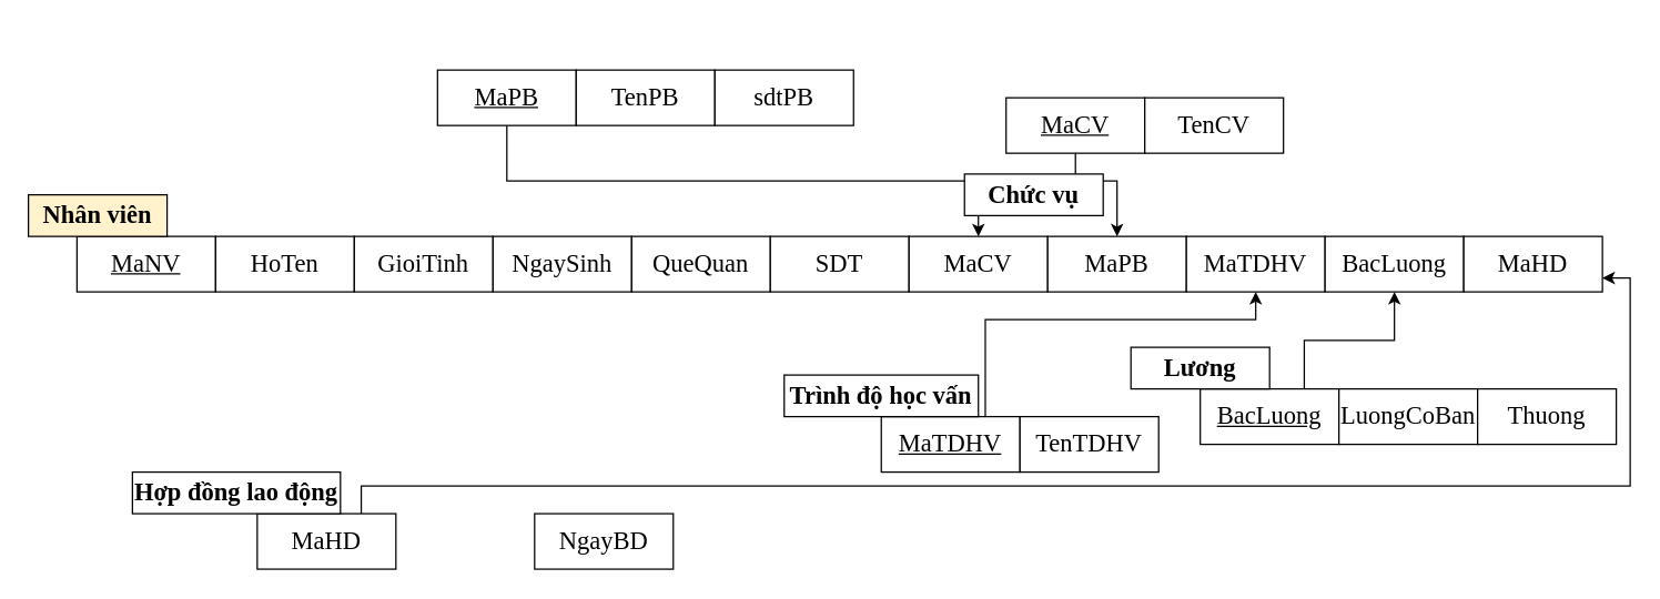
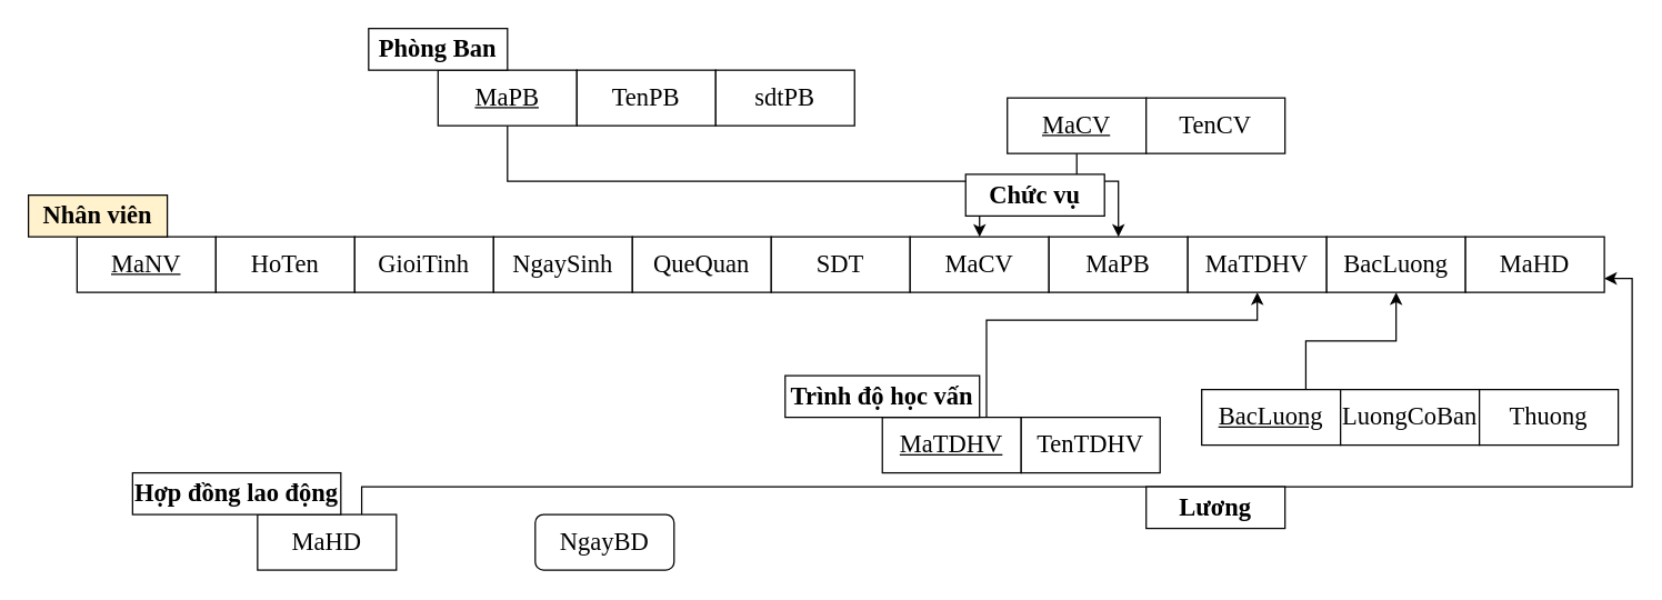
  <mxCell id="0" />
  <mxCell id="1" parent="0" />
  <mxCell id="2" value="&lt;h6 style=&quot;font-size: 18px;&quot;&gt;&lt;font style=&quot;font-size: 18px; font-weight: normal;&quot;&gt;&lt;u&gt;MaNV&lt;/u&gt;&lt;/font&gt;&lt;/h6&gt;" style="rounded=0;whiteSpace=wrap;html=1;shadow=0;glass=0;sketch=0;hachureGap=4;jiggle=2;curveFitting=1;fontFamily=Times New Roman;fontSize=18;labelBackgroundColor=none;" vertex="1" parent="1"><mxGeometry x="55" y="170" width="100" height="40" as="geometry" /></mxCell>
  <mxCell id="3" value="HoTen" style="rounded=0;whiteSpace=wrap;html=1;shadow=0;glass=0;sketch=0;hachureGap=4;jiggle=2;curveFitting=1;fontFamily=Times New Roman;fontSize=18;labelBackgroundColor=none;" vertex="1" parent="1"><mxGeometry x="155" y="170" width="100" height="40" as="geometry" /></mxCell>
  <mxCell id="4" value="GioiTinh" style="rounded=0;whiteSpace=wrap;html=1;shadow=0;glass=0;sketch=0;hachureGap=4;jiggle=2;curveFitting=1;fontFamily=Times New Roman;fontSize=18;labelBackgroundColor=none;" vertex="1" parent="1"><mxGeometry x="255" y="170" width="100" height="40" as="geometry" /></mxCell>
  <mxCell id="5" value="NgaySinh" style="rounded=0;whiteSpace=wrap;html=1;shadow=0;glass=0;sketch=0;hachureGap=4;jiggle=2;curveFitting=1;fontFamily=Times New Roman;fontSize=18;labelBackgroundColor=none;" vertex="1" parent="1"><mxGeometry x="355" y="170" width="100" height="40" as="geometry" /></mxCell>
  <mxCell id="6" value="QueQuan" style="rounded=0;whiteSpace=wrap;html=1;shadow=0;glass=0;sketch=0;hachureGap=4;jiggle=2;curveFitting=1;fontFamily=Times New Roman;fontSize=18;labelBackgroundColor=none;" vertex="1" parent="1"><mxGeometry x="455" y="170" width="100" height="40" as="geometry" /></mxCell>
  <mxCell id="7" value="SDT" style="rounded=0;whiteSpace=wrap;html=1;shadow=0;glass=0;sketch=0;hachureGap=4;jiggle=2;curveFitting=1;fontFamily=Times New Roman;fontSize=18;labelBackgroundColor=none;" vertex="1" parent="1"><mxGeometry x="555" y="170" width="100" height="40" as="geometry" /></mxCell>
  <mxCell id="8" value="MaCV" style="rounded=0;whiteSpace=wrap;html=1;shadow=0;glass=0;sketch=0;hachureGap=4;jiggle=2;curveFitting=1;fontFamily=Times New Roman;fontSize=18;labelBackgroundColor=none;" vertex="1" parent="1"><mxGeometry x="655" y="170" width="100" height="40" as="geometry" /></mxCell>
  <mxCell id="9" value="MaPB" style="rounded=0;whiteSpace=wrap;html=1;shadow=0;glass=0;sketch=0;hachureGap=4;jiggle=2;curveFitting=1;fontFamily=Times New Roman;fontSize=18;labelBackgroundColor=none;" vertex="1" parent="1"><mxGeometry x="755" y="170" width="100" height="40" as="geometry" /></mxCell>
  <mxCell id="10" value="MaTDHV" style="rounded=0;whiteSpace=wrap;html=1;shadow=0;glass=0;sketch=0;hachureGap=4;jiggle=2;curveFitting=1;fontFamily=Times New Roman;fontSize=18;labelBackgroundColor=none;" vertex="1" parent="1"><mxGeometry x="855" y="170" width="100" height="40" as="geometry" /></mxCell>
  <mxCell id="11" value="BacLuong" style="rounded=0;whiteSpace=wrap;html=1;shadow=0;glass=0;sketch=0;hachureGap=4;jiggle=2;curveFitting=1;fontFamily=Times New Roman;fontSize=18;labelBackgroundColor=none;" vertex="1" parent="1"><mxGeometry x="955" y="170" width="100" height="40" as="geometry" /></mxCell>
  <mxCell id="12" style="edgeStyle=orthogonalEdgeStyle;rounded=0;hachureGap=4;orthogonalLoop=1;jettySize=auto;html=1;exitX=0.5;exitY=1;exitDx=0;exitDy=0;entryX=0.5;entryY=0;entryDx=0;entryDy=0;fontFamily=Times New Roman;fontSize=18;shadow=0;" edge="1" parent="1" source="13" target="9"><mxGeometry relative="1" as="geometry" /></mxCell>
  <mxCell id="13" value="&lt;u&gt;MaPB&lt;/u&gt;" style="rounded=0;whiteSpace=wrap;html=1;shadow=0;glass=0;sketch=0;hachureGap=4;jiggle=2;curveFitting=1;fontFamily=Times New Roman;fontSize=18;labelBackgroundColor=none;" vertex="1" parent="1"><mxGeometry x="315" y="50" width="100" height="40" as="geometry" /></mxCell>
  <mxCell id="14" value="TenPB" style="rounded=0;whiteSpace=wrap;html=1;shadow=0;glass=0;sketch=0;hachureGap=4;jiggle=2;curveFitting=1;fontFamily=Times New Roman;fontSize=18;labelBackgroundColor=none;" vertex="1" parent="1"><mxGeometry x="415" y="50" width="100" height="40" as="geometry" /></mxCell>
  <mxCell id="15" value="sdtPB" style="rounded=0;whiteSpace=wrap;html=1;shadow=0;glass=0;sketch=0;hachureGap=4;jiggle=2;curveFitting=1;fontFamily=Times New Roman;fontSize=18;labelBackgroundColor=none;" vertex="1" parent="1"><mxGeometry x="515" y="50" width="100" height="40" as="geometry" /></mxCell>
  <mxCell id="16" style="edgeStyle=orthogonalEdgeStyle;rounded=0;sketch=0;hachureGap=4;jiggle=2;curveFitting=1;orthogonalLoop=1;jettySize=auto;html=1;exitX=0.5;exitY=1;exitDx=0;exitDy=0;shadow=0;fontFamily=Times New Roman;fontSize=18;" edge="1" parent="1" source="17" target="8"><mxGeometry relative="1" as="geometry" /></mxCell>
  <mxCell id="17" value="&lt;u&gt;MaCV&lt;/u&gt;" style="rounded=0;whiteSpace=wrap;html=1;shadow=0;glass=0;sketch=0;hachureGap=4;jiggle=2;curveFitting=1;fontFamily=Times New Roman;fontSize=18;labelBackgroundColor=none;" vertex="1" parent="1"><mxGeometry x="725" y="70" width="100" height="40" as="geometry" /></mxCell>
  <mxCell id="18" value="TenCV" style="rounded=0;whiteSpace=wrap;html=1;shadow=0;glass=0;sketch=0;hachureGap=4;jiggle=2;curveFitting=1;fontFamily=Times New Roman;fontSize=18;labelBackgroundColor=none;" vertex="1" parent="1"><mxGeometry x="825" y="70" width="100" height="40" as="geometry" /></mxCell>
  <mxCell id="19" style="edgeStyle=orthogonalEdgeStyle;rounded=0;sketch=0;hachureGap=4;jiggle=2;curveFitting=1;orthogonalLoop=1;jettySize=auto;html=1;exitX=0.75;exitY=0;exitDx=0;exitDy=0;entryX=0.5;entryY=1;entryDx=0;entryDy=0;shadow=0;fontFamily=Times New Roman;fontSize=18;" edge="1" parent="1" source="20" target="10"><mxGeometry relative="1" as="geometry"><Array as="points"><mxPoint x="710" y="230" /><mxPoint x="905" y="230" /></Array></mxGeometry></mxCell>
  <mxCell id="20" value="&lt;u&gt;MaTDHV&lt;/u&gt;" style="rounded=0;whiteSpace=wrap;html=1;shadow=0;glass=0;sketch=0;hachureGap=4;jiggle=2;curveFitting=1;fontFamily=Times New Roman;fontSize=18;labelBackgroundColor=none;" vertex="1" parent="1"><mxGeometry x="635" y="300" width="100" height="40" as="geometry" /></mxCell>
  <mxCell id="21" value="TenTDHV" style="rounded=0;whiteSpace=wrap;html=1;shadow=0;glass=0;sketch=0;hachureGap=4;jiggle=2;curveFitting=1;fontFamily=Times New Roman;fontSize=18;labelBackgroundColor=none;" vertex="1" parent="1"><mxGeometry x="735" y="300" width="100" height="40" as="geometry" /></mxCell>
  <mxCell id="22" style="edgeStyle=orthogonalEdgeStyle;rounded=0;sketch=0;hachureGap=4;jiggle=2;curveFitting=1;orthogonalLoop=1;jettySize=auto;html=1;exitX=0.75;exitY=0;exitDx=0;exitDy=0;entryX=0.5;entryY=1;entryDx=0;entryDy=0;shadow=0;fontFamily=Times New Roman;fontSize=18;" edge="1" parent="1" source="23" target="11"><mxGeometry relative="1" as="geometry" /></mxCell>
  <mxCell id="23" value="&lt;u&gt;BacLuong&lt;/u&gt;" style="rounded=0;whiteSpace=wrap;html=1;shadow=0;glass=0;sketch=0;hachureGap=4;jiggle=2;curveFitting=1;fontFamily=Times New Roman;fontSize=18;labelBackgroundColor=none;" vertex="1" parent="1"><mxGeometry x="865" y="280" width="100" height="40" as="geometry" /></mxCell>
  <mxCell id="24" value="LuongCoBan" style="rounded=0;whiteSpace=wrap;html=1;shadow=0;glass=0;sketch=0;hachureGap=4;jiggle=2;curveFitting=1;fontFamily=Times New Roman;fontSize=18;labelBackgroundColor=none;" vertex="1" parent="1"><mxGeometry x="965" y="280" width="100" height="40" as="geometry" /></mxCell>
  <mxCell id="25" value="Thuong" style="rounded=0;whiteSpace=wrap;html=1;shadow=0;glass=0;sketch=0;hachureGap=4;jiggle=2;curveFitting=1;fontFamily=Times New Roman;fontSize=18;labelBackgroundColor=none;" vertex="1" parent="1"><mxGeometry x="1065" y="280" width="100" height="40" as="geometry" /></mxCell>
  <mxCell id="26" style="edgeStyle=orthogonalEdgeStyle;rounded=0;sketch=0;hachureGap=4;jiggle=2;curveFitting=1;orthogonalLoop=1;jettySize=auto;html=1;exitX=0.75;exitY=0;exitDx=0;exitDy=0;entryX=1;entryY=0.75;entryDx=0;entryDy=0;shadow=0;fontFamily=Times New Roman;fontSize=18;" edge="1" parent="1" source="27" target="35"><mxGeometry relative="1" as="geometry"><Array as="points"><mxPoint x="260" y="350" /><mxPoint x="1175" y="350" /><mxPoint x="1175" y="200" /></Array></mxGeometry></mxCell>
  <mxCell id="27" value="MaHD" style="rounded=0;whiteSpace=wrap;html=1;shadow=0;glass=0;sketch=0;hachureGap=4;jiggle=2;curveFitting=1;fontFamily=Times New Roman;fontSize=18;labelBackgroundColor=none;" vertex="1" parent="1"><mxGeometry x="185" y="370" width="100" height="40" as="geometry" /></mxCell>
- <mxCell id="28" value="NgayBD" style="rounded=0;whiteSpace=wrap;html=1;shadow=0;glass=0;sketch=0;hachureGap=4;jiggle=2;curveFitting=1;fontFamily=Times New Roman;fontSize=18;labelBackgroundColor=none;" vertex="1" parent="1"><mxGeometry x="385" y="370" width="100" height="40" as="geometry" /></mxCell>
+ <mxCell id="28" value="NgayBD" style="whiteSpace=wrap;html=1;shadow=0;glass=0;sketch=0;hachureGap=4;jiggle=2;curveFitting=1;fontFamily=Times New Roman;fontSize=18;labelBackgroundColor=none;rounded=1;" vertex="1" parent="1"><mxGeometry x="385" y="370" width="100" height="40" as="geometry" /></mxCell>
+ <mxCell id="29" value="&lt;b&gt;Phòng Ban&lt;/b&gt;" style="rounded=0;whiteSpace=wrap;html=1;shadow=0;glass=0;sketch=0;hachureGap=4;jiggle=2;curveFitting=1;fontFamily=Times New Roman;fontSize=18;labelBackgroundColor=none;labelBorderColor=none;" vertex="1" parent="1"><mxGeometry x="265" y="20" width="100" height="30" as="geometry" /></mxCell>
  <mxCell id="30" value="&lt;b&gt;Nhân viên&lt;/b&gt;" style="rounded=0;whiteSpace=wrap;html=1;shadow=0;glass=0;sketch=0;hachureGap=4;jiggle=2;curveFitting=1;fontFamily=Times New Roman;fontSize=18;labelBackgroundColor=none;labelBorderColor=none;fillColor=#fff2cc;" vertex="1" parent="1"><mxGeometry x="20" y="140" width="100" height="30" as="geometry" /></mxCell>
  <mxCell id="31" value="&lt;b&gt;Chức vụ&lt;/b&gt;" style="rounded=0;whiteSpace=wrap;html=1;shadow=0;glass=0;sketch=0;hachureGap=4;jiggle=2;curveFitting=1;fontFamily=Times New Roman;fontSize=18;labelBackgroundColor=none;labelBorderColor=none;" vertex="1" parent="1"><mxGeometry x="695" y="125" width="100" height="30" as="geometry" /></mxCell>
- <mxCell id="32" value="&lt;b&gt;Lương&lt;/b&gt;" style="rounded=0;whiteSpace=wrap;html=1;shadow=0;glass=0;sketch=0;hachureGap=4;jiggle=2;curveFitting=1;fontFamily=Times New Roman;fontSize=18;labelBackgroundColor=none;labelBorderColor=none;" vertex="1" parent="1"><mxGeometry x="815" y="250" width="100" height="30" as="geometry" /></mxCell>
+ <mxCell id="32" value="&lt;b&gt;Lương&lt;/b&gt;" style="rounded=0;whiteSpace=wrap;html=1;shadow=0;glass=0;sketch=0;hachureGap=4;jiggle=2;curveFitting=1;fontFamily=Times New Roman;fontSize=18;labelBackgroundColor=none;labelBorderColor=none;" vertex="1" parent="1"><mxGeometry x="825" y="350" width="100" height="30" as="geometry" /></mxCell>
  <mxCell id="33" value="&lt;b&gt;Trình độ học vấn&lt;/b&gt;" style="rounded=0;whiteSpace=wrap;html=1;shadow=0;glass=0;sketch=0;hachureGap=4;jiggle=2;curveFitting=1;fontFamily=Times New Roman;fontSize=18;labelBackgroundColor=none;labelBorderColor=none;" vertex="1" parent="1"><mxGeometry x="565" y="270" width="140" height="30" as="geometry" /></mxCell>
  <mxCell id="34" value="&lt;b&gt;Hợp đồng lao động&lt;/b&gt;" style="rounded=0;whiteSpace=wrap;html=1;shadow=0;glass=0;sketch=0;hachureGap=4;jiggle=2;curveFitting=1;fontFamily=Times New Roman;fontSize=18;labelBackgroundColor=none;labelBorderColor=none;" vertex="1" parent="1"><mxGeometry x="95" y="340" width="150" height="30" as="geometry" /></mxCell>
  <mxCell id="35" value="MaHD" style="rounded=0;whiteSpace=wrap;html=1;shadow=0;glass=0;sketch=0;hachureGap=4;jiggle=2;curveFitting=1;fontFamily=Times New Roman;fontSize=18;labelBackgroundColor=none;" vertex="1" parent="1"><mxGeometry x="1055" y="170" width="100" height="40" as="geometry" /></mxCell>
